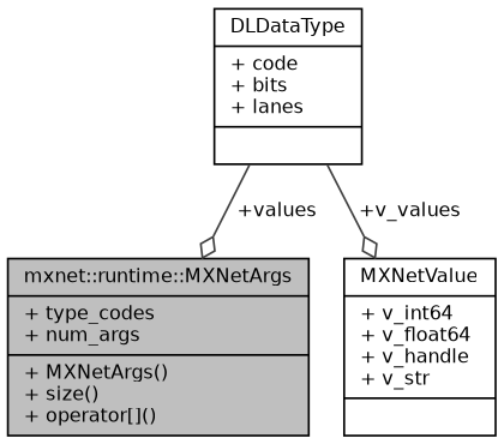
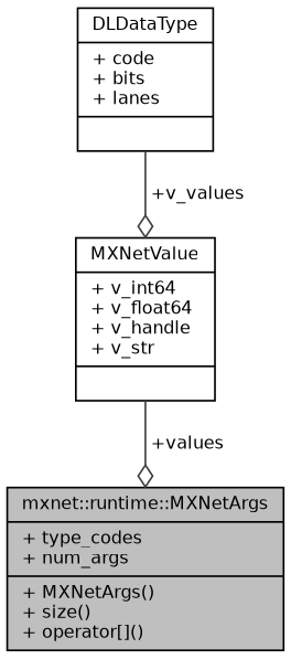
  digraph {
    node [color=black fillcolor=white fontname=Helvetica fontsize=10 shape=record style=filled]
    edge [arrowhead=odiamond color=grey25 fontname=Helvetica fontsize=10 labelfontname=Helvetica labelfontsize=10 style=solid]
    n1 [fillcolor=grey75 fontcolor=black height=0.2 label="{mxnet::runtime::MXNetArgs\n|+ type_codes\l+ num_args\l|+ MXNetArgs()\l+ size()\l+ operator[]()\l}" width=0.4]
    n2 [height=0.2 label="{MXNetValue\n|+ v_int64\l+ v_float64\l+ v_handle\l+ v_str\l|}" width=0.4]
    n3 [height=0.2 label="{DLDataType\n|+ code\l+ bits\l+ lanes\l|}" width=0.4]
-   n3 -> n1 [label=" +values"]
+   n2 -> n1 [label=" +values"]
    n3 -> n2 [label=" +v_values"]
  }
